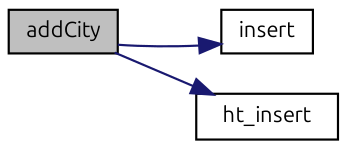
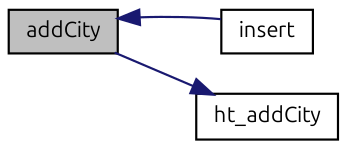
  digraph {
    fontname=Ubuntu
    rankdir=LR
    node [color=black fillcolor=white fontname=Ubuntu fontsize=10 shape=record style=filled]
    edge [color=midnightblue fontname=Ubuntu fontsize=10 labelfontname=Verdana labelfontsize=10 style=solid]
    n1 [fillcolor=grey75 fontcolor=black height=0.2 label=addCity width=0.4]
    n2 [height=0.2 label=insert width=0.4]
-   n3 [height=0.2 label=ht_insert width=0.4]
-   n1 -> n2
+   n3 [height=0.2 label=ht_addCity width=0.4]
+   n2 -> n1
    n1 -> n3
  }
